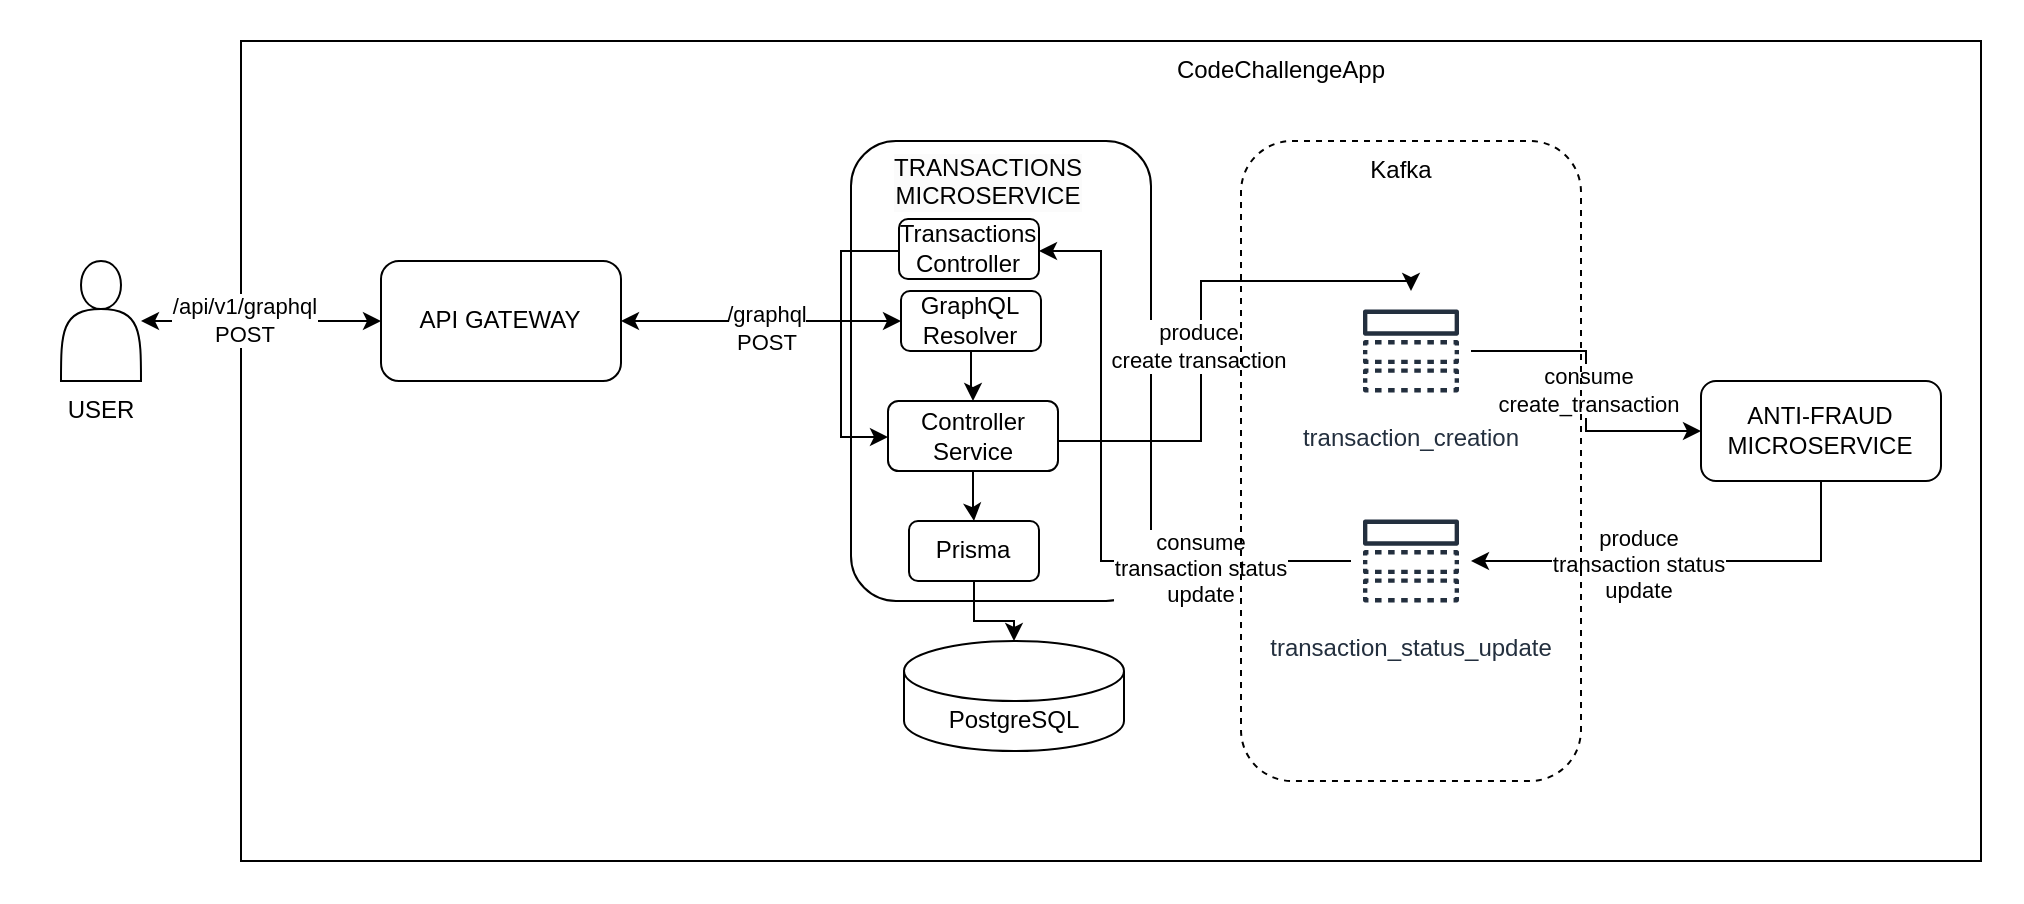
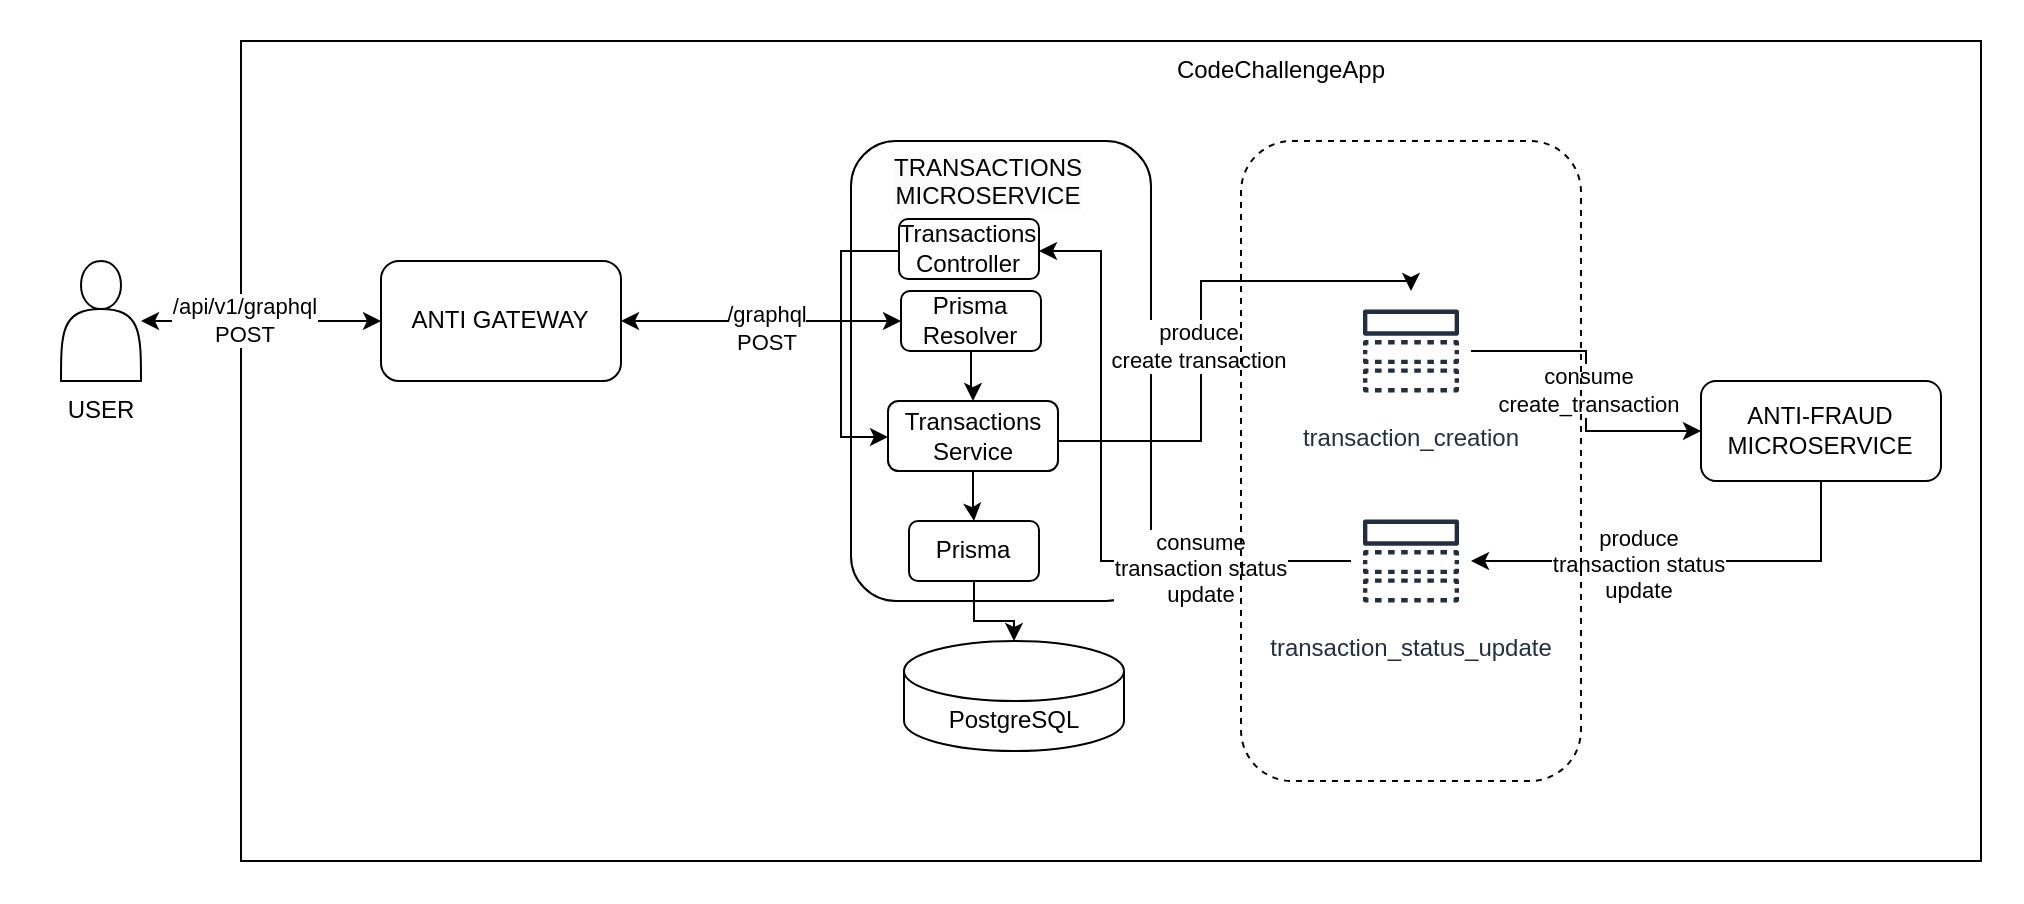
  <mxCell id="0" />
  <mxCell id="1" parent="0" />
  <mxCell id="2" value="" style="rounded=0;whiteSpace=wrap;html=1;" vertex="1" parent="1"><mxGeometry x="120" y="20" width="870" height="410" as="geometry" /></mxCell>
  <mxCell id="3" value="CodeChallengeApp" style="text;html=1;align=center;verticalAlign=middle;resizable=0;points=[];autosize=1;strokeColor=none;fillColor=none;" vertex="1" parent="1"><mxGeometry x="575" y="20" width="130" height="30" as="geometry" /></mxCell>
  <mxCell id="4" style="edgeStyle=orthogonalEdgeStyle;rounded=0;orthogonalLoop=1;jettySize=auto;html=1;startArrow=classic;startFill=1;" edge="1" parent="1" source="6" target="10"><mxGeometry relative="1" as="geometry" /></mxCell>
  <mxCell id="5" value="/api/v1/graphql&lt;div&gt;POST&lt;/div&gt;" style="edgeLabel;html=1;align=center;verticalAlign=middle;resizable=0;points=[];" vertex="1" connectable="0" parent="4"><mxGeometry x="-0.143" y="1" relative="1" as="geometry"><mxPoint as="offset" /></mxGeometry></mxCell>
  <mxCell id="6" value="" style="shape=actor;whiteSpace=wrap;html=1;" vertex="1" parent="1"><mxGeometry x="30" width="40" height="60" as="geometry" y="130" /></mxCell>
  <mxCell id="7" value="USER" style="text;html=1;align=center;verticalAlign=middle;resizable=0;points=[];autosize=1;strokeColor=none;fillColor=none;" vertex="1" parent="1"><mxGeometry x="20" y="190" width="60" height="30" as="geometry" /></mxCell>
  <mxCell id="8" style="edgeStyle=orthogonalEdgeStyle;rounded=0;orthogonalLoop=1;jettySize=auto;html=1;startArrow=classic;startFill=1;" edge="1" parent="1" source="10" target="18"><mxGeometry relative="1" as="geometry" /></mxCell>
  <mxCell id="9" value="/graphql&lt;div&gt;POST&lt;/div&gt;" style="edgeLabel;html=1;align=center;verticalAlign=middle;resizable=0;points=[];" vertex="1" connectable="0" parent="8"><mxGeometry x="0.028" y="-3" relative="1" as="geometry"><mxPoint as="offset" /></mxGeometry></mxCell>
- <mxCell id="10" value="API GATEWAY" style="rounded=1;whiteSpace=wrap;html=1;" vertex="1" parent="1"><mxGeometry x="190" width="120" height="60" as="geometry" y="130" /></mxCell>
+ <mxCell id="10" value="ANTI GATEWAY" style="rounded=1;whiteSpace=wrap;html=1;" vertex="1" parent="1"><mxGeometry x="190" width="120" height="60" as="geometry" y="130" /></mxCell>
  <mxCell id="11" value="" style="rounded=1;whiteSpace=wrap;html=1;fillColor=none;" vertex="1" parent="1"><mxGeometry x="425" y="70" width="150" height="230" as="geometry" /></mxCell>
  <mxCell id="12" style="edgeStyle=orthogonalEdgeStyle;rounded=0;orthogonalLoop=1;jettySize=auto;html=1;" edge="1" parent="1" source="14" target="34"><mxGeometry relative="1" as="geometry"><Array as="points"><mxPoint x="910" y="280" /></Array></mxGeometry></mxCell>
  <mxCell id="13" value="produce&lt;div&gt;transaction status&lt;/div&gt;&lt;div&gt;update&lt;/div&gt;" style="edgeLabel;html=1;align=center;verticalAlign=middle;resizable=0;points=[];" vertex="1" connectable="0" parent="12"><mxGeometry x="0.224" y="1" relative="1" as="geometry"><mxPoint as="offset" /></mxGeometry></mxCell>
  <mxCell id="14" value="&lt;div&gt;ANTI-FRAUD&lt;/div&gt;&lt;div&gt;MICROSERVICE&lt;/div&gt;" style="rounded=1;whiteSpace=wrap;html=1;" vertex="1" parent="1"><mxGeometry x="850" y="190" width="120" height="50" as="geometry" /></mxCell>
  <mxCell id="15" value="PostgreSQL" style="shape=cylinder3;whiteSpace=wrap;html=1;boundedLbl=1;backgroundOutline=1;size=15;" vertex="1" parent="1"><mxGeometry x="451.5" y="320" width="110" height="55" as="geometry" /></mxCell>
  <mxCell id="16" value="&lt;span style=&quot;color: rgb(0, 0, 0); font-family: Helvetica; font-size: 12px; font-style: normal; font-variant-ligatures: normal; font-variant-caps: normal; font-weight: 400; letter-spacing: normal; orphans: 2; text-align: center; text-indent: 0px; text-transform: none; widows: 2; word-spacing: 0px; -webkit-text-stroke-width: 0px; white-space: normal; background-color: rgb(251, 251, 251); text-decoration-thickness: initial; text-decoration-style: initial; text-decoration-color: initial; display: inline !important; float: none;&quot;&gt;TRANSACTIONS&lt;/span&gt;&lt;div style=&quot;forced-color-adjust: none; color: rgb(0, 0, 0); font-family: Helvetica; font-size: 12px; font-style: normal; font-variant-ligatures: normal; font-variant-caps: normal; font-weight: 400; letter-spacing: normal; orphans: 2; text-align: center; text-indent: 0px; text-transform: none; widows: 2; word-spacing: 0px; -webkit-text-stroke-width: 0px; white-space: normal; background-color: rgb(251, 251, 251); text-decoration-thickness: initial; text-decoration-style: initial; text-decoration-color: initial;&quot;&gt;MICROSERVICE&lt;/div&gt;" style="text;whiteSpace=wrap;html=1;" vertex="1" parent="1"><mxGeometry x="445" y="70" width="100" height="40" as="geometry" /></mxCell>
  <mxCell id="17" style="edgeStyle=orthogonalEdgeStyle;rounded=0;orthogonalLoop=1;jettySize=auto;html=1;" edge="1" parent="1" source="18" target="22"><mxGeometry relative="1" as="geometry" /></mxCell>
- <mxCell id="18" value="GraphQL&lt;div&gt;Resolver&lt;/div&gt;" style="rounded=1;whiteSpace=wrap;html=1;" vertex="1" parent="1"><mxGeometry x="450" y="145" width="70" height="30" as="geometry" /></mxCell>
+ <mxCell id="18" value="Prisma&lt;div&gt;Resolver&lt;/div&gt;" style="rounded=1;whiteSpace=wrap;html=1;" vertex="1" parent="1"><mxGeometry x="450" y="145" width="70" height="30" as="geometry" /></mxCell>
  <mxCell id="19" style="edgeStyle=orthogonalEdgeStyle;rounded=0;orthogonalLoop=1;jettySize=auto;html=1;" edge="1" parent="1" source="22" target="24"><mxGeometry relative="1" as="geometry" /></mxCell>
  <mxCell id="20" style="edgeStyle=orthogonalEdgeStyle;rounded=0;orthogonalLoop=1;jettySize=auto;html=1;" edge="1" parent="1" source="22" target="33"><mxGeometry relative="1" as="geometry"><Array as="points"><mxPoint x="600" y="220" /><mxPoint x="600" y="140" /></Array></mxGeometry></mxCell>
  <mxCell id="21" value="&lt;div&gt;produce&lt;/div&gt;create transaction" style="edgeLabel;html=1;align=center;verticalAlign=middle;resizable=0;points=[];" vertex="1" connectable="0" parent="20"><mxGeometry x="-0.088" y="2" relative="1" as="geometry"><mxPoint as="offset" /></mxGeometry></mxCell>
- <mxCell id="22" value="Controller&lt;div&gt;Service&lt;/div&gt;" style="rounded=1;whiteSpace=wrap;html=1;" vertex="1" parent="1"><mxGeometry x="443.5" y="200" width="85" height="35" as="geometry" /></mxCell>
+ <mxCell id="22" value="Transactions&lt;div&gt;Service&lt;/div&gt;" style="rounded=1;whiteSpace=wrap;html=1;" vertex="1" parent="1"><mxGeometry x="443.5" y="200" width="85" height="35" as="geometry" /></mxCell>
  <mxCell id="23" style="edgeStyle=orthogonalEdgeStyle;rounded=0;orthogonalLoop=1;jettySize=auto;html=1;" edge="1" parent="1" source="24" target="15"><mxGeometry relative="1" as="geometry" /></mxCell>
  <mxCell id="24" value="Prisma" style="rounded=1;whiteSpace=wrap;html=1;" vertex="1" parent="1"><mxGeometry x="454" y="260" width="65" height="30" as="geometry" /></mxCell>
  <mxCell id="25" style="edgeStyle=orthogonalEdgeStyle;rounded=0;orthogonalLoop=1;jettySize=auto;html=1;" edge="1" parent="1" source="26" target="22"><mxGeometry relative="1" as="geometry"><Array as="points"><mxPoint x="420" y="125" /><mxPoint x="420" y="218" /></Array></mxGeometry></mxCell>
  <mxCell id="26" value="Transactions&lt;div&gt;Controller&lt;/div&gt;" style="rounded=1;whiteSpace=wrap;html=1;" vertex="1" parent="1"><mxGeometry x="449" y="109" width="70" height="30" as="geometry" /></mxCell>
  <mxCell id="27" style="edgeStyle=orthogonalEdgeStyle;rounded=0;orthogonalLoop=1;jettySize=auto;html=1;" edge="1" parent="1" source="34" target="26"><mxGeometry relative="1" as="geometry"><Array as="points"><mxPoint x="550" y="280" /><mxPoint x="550" y="125" /></Array></mxGeometry></mxCell>
  <mxCell id="28" value="&lt;div&gt;consume&lt;/div&gt;transaction status&lt;div&gt;update&lt;/div&gt;" style="edgeLabel;html=1;align=center;verticalAlign=middle;resizable=0;points=[];" vertex="1" connectable="0" parent="27"><mxGeometry x="-0.461" y="3" relative="1" as="geometry"><mxPoint x="8" as="offset" /></mxGeometry></mxCell>
  <mxCell id="29" style="edgeStyle=orthogonalEdgeStyle;rounded=0;orthogonalLoop=1;jettySize=auto;html=1;" edge="1" parent="1" source="33" target="14"><mxGeometry relative="1" as="geometry" /></mxCell>
  <mxCell id="30" value="consume&lt;div&gt;create_transaction&lt;/div&gt;" style="edgeLabel;html=1;align=center;verticalAlign=middle;resizable=0;points=[];" vertex="1" connectable="0" parent="29"><mxGeometry x="-0.052" y="1" relative="1" as="geometry"><mxPoint y="4" as="offset" /></mxGeometry></mxCell>
  <mxCell id="31" value="" style="rounded=1;whiteSpace=wrap;html=1;dashed=1;fillColor=none;" vertex="1" parent="1"><mxGeometry x="620" y="70" width="170" height="320" as="geometry" /></mxCell>
- <mxCell id="32" value="Kafka" style="text;html=1;align=center;verticalAlign=middle;resizable=0;points=[];autosize=1;strokeColor=none;fillColor=none;" vertex="1" parent="1"><mxGeometry x="675" y="70" width="50" height="30" as="geometry" /></mxCell>
  <mxCell id="33" value="transaction_creation&lt;div&gt;&lt;br&gt;&lt;/div&gt;" style="sketch=0;outlineConnect=0;fontColor=#232F3E;gradientColor=none;strokeColor=#232F3E;fillColor=#ffffff;dashed=0;verticalLabelPosition=bottom;verticalAlign=top;align=center;html=1;fontSize=12;fontStyle=0;aspect=fixed;shape=mxgraph.aws4.resourceIcon;resIcon=mxgraph.aws4.topic;" vertex="1" parent="1"><mxGeometry x="675" y="145" width="60" height="60" as="geometry" /></mxCell>
  <mxCell id="34" value="&lt;div&gt;transaction_status_update&lt;/div&gt;" style="sketch=0;outlineConnect=0;fontColor=#232F3E;gradientColor=none;strokeColor=#232F3E;fillColor=#ffffff;dashed=0;verticalLabelPosition=bottom;verticalAlign=top;align=center;html=1;fontSize=12;fontStyle=0;aspect=fixed;shape=mxgraph.aws4.resourceIcon;resIcon=mxgraph.aws4.topic;" vertex="1" parent="1"><mxGeometry x="675" y="250" width="60" height="60" as="geometry" /></mxCell>
